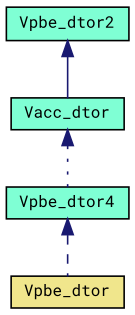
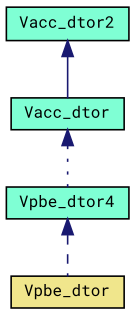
  digraph {
    fontname="Roboto Mono"
    rankdir=TB
    node [color=black fillcolor=aquamarine fontname="Roboto Mono" fontsize=10 shape=record style=filled]
    edge [color=midnightblue dir=back fontname="Roboto Mono" fontsize=10 labelfontname=FreeSans labelfontsize=10]
-   n1 [fontcolor=black height=0.2 label=Vpbe_dtor2 width=0.4]
+   n1 [fontcolor=black height=0.2 label=Vacc_dtor2 width=0.4]
    n2 [height=0.2 label=Vacc_dtor width=0.4]
    n3 [height=0.2 label=Vpbe_dtor4 width=0.4]
    n4 [fillcolor=khaki height=0.2 label=Vpbe_dtor width=0.4]
    n1 -> n2 [style=solid]
    n2 -> n3 [style=dotted]
    n3 -> n4 [style=dashed]
  }
